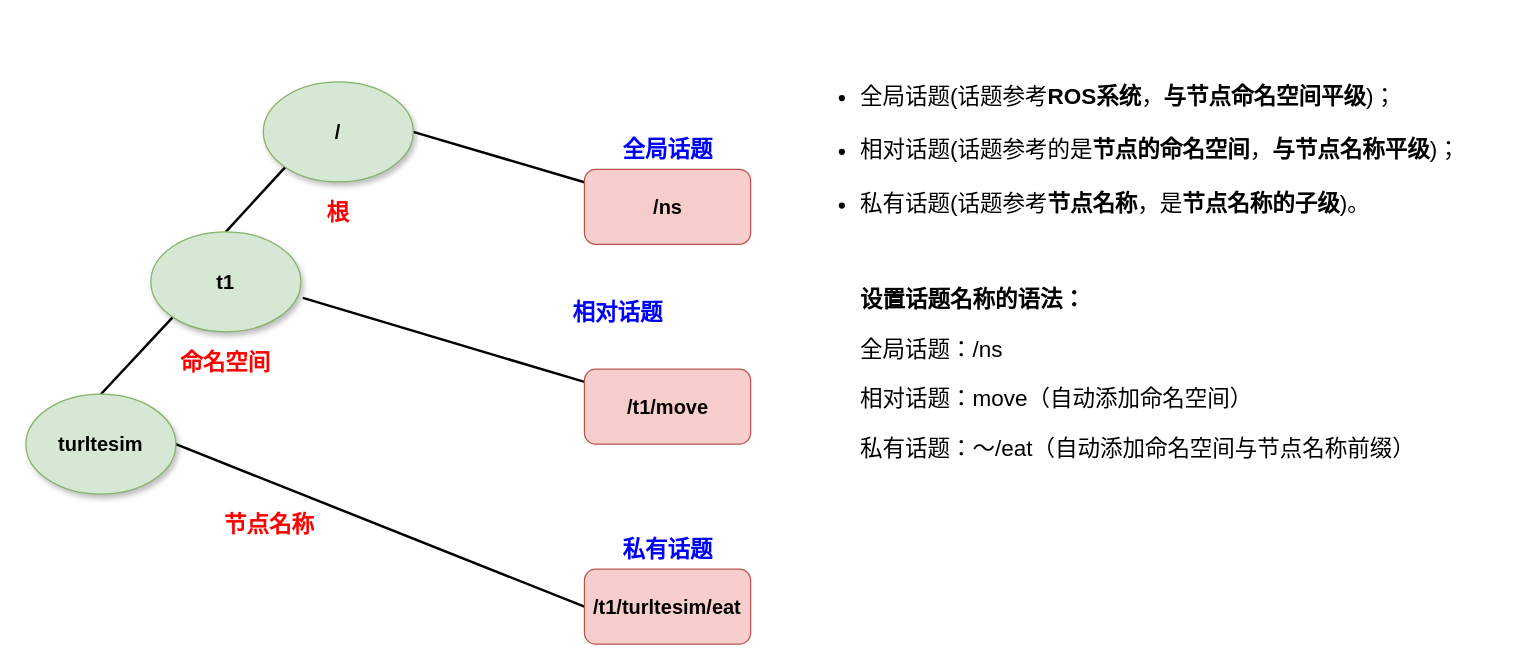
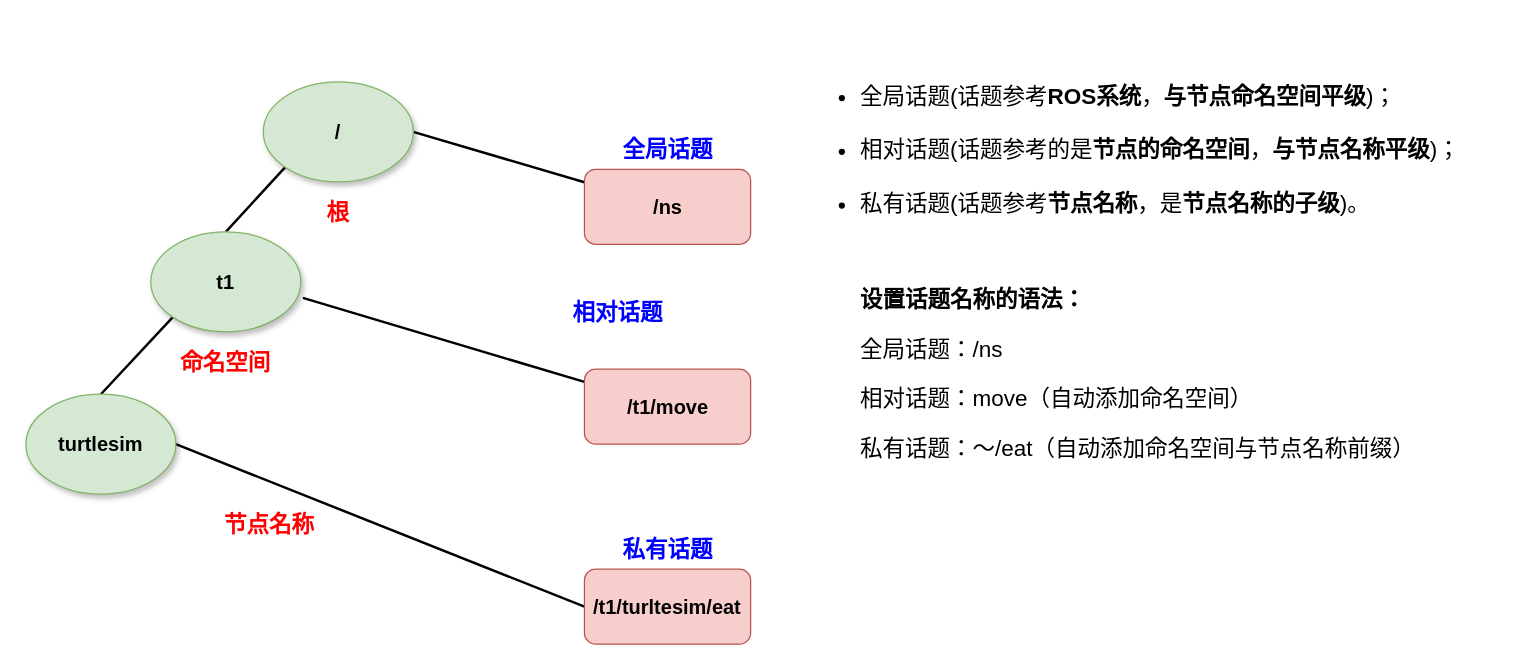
  <mxCell id="0" />
  <mxCell id="1" parent="0" />
  <mxCell id="2" style="rounded=0;orthogonalLoop=1;jettySize=auto;html=1;entryX=0;entryY=1;entryDx=0;entryDy=0;strokeWidth=2;endArrow=none;endFill=0;exitX=0.5;exitY=0;exitDx=0;exitDy=0;" edge="1" parent="1" source="4" target="6"><mxGeometry relative="1" as="geometry" /></mxCell>
  <mxCell id="3" style="rounded=0;orthogonalLoop=1;jettySize=auto;html=1;exitX=1;exitY=0.5;exitDx=0;exitDy=0;entryX=0;entryY=0.5;entryDx=0;entryDy=0;strokeWidth=2;endArrow=none;endFill=0;" edge="1" parent="1" source="4" target="23"><mxGeometry relative="1" as="geometry" /></mxCell>
  <mxCell id="4" value="" style="ellipse;whiteSpace=wrap;html=1;fillColor=#d5e8d4;strokeColor=#82b366;shadow=1;" vertex="1" parent="1"><mxGeometry x="20" y="315" width="120" height="80" as="geometry" /></mxCell>
  <mxCell id="5" style="rounded=0;orthogonalLoop=1;jettySize=auto;html=1;exitX=0.5;exitY=0;exitDx=0;exitDy=0;entryX=0;entryY=1;entryDx=0;entryDy=0;endArrow=none;endFill=0;strokeWidth=2;" edge="1" parent="1" source="6" target="8"><mxGeometry relative="1" as="geometry" /></mxCell>
  <mxCell id="6" value="" style="ellipse;whiteSpace=wrap;html=1;fillColor=#d5e8d4;strokeColor=#82b366;shadow=1;" vertex="1" parent="1"><mxGeometry x="120" y="185" width="120" height="80" as="geometry" /></mxCell>
  <mxCell id="7" style="rounded=0;orthogonalLoop=1;jettySize=auto;html=1;exitX=1;exitY=0.5;exitDx=0;exitDy=0;endArrow=none;endFill=0;strokeWidth=2;" edge="1" parent="1" source="8" target="16"><mxGeometry relative="1" as="geometry" /></mxCell>
  <mxCell id="8" value="" style="ellipse;whiteSpace=wrap;html=1;fillColor=#d5e8d4;strokeColor=#82b366;shadow=1;" vertex="1" parent="1"><mxGeometry x="210" y="65" width="120" height="80" as="geometry" /></mxCell>
  <mxCell id="9" value="&lt;b&gt;&lt;font color=&quot;#ff0000&quot; style=&quot;font-size: 18px;&quot;&gt;节点名称&lt;/font&gt;&lt;/b&gt;" style="text;html=1;strokeColor=none;fillColor=none;align=center;verticalAlign=middle;whiteSpace=wrap;rounded=0;" vertex="1" parent="1"><mxGeometry x="175" y="405" width="80" height="30" as="geometry" /></mxCell>
  <mxCell id="10" value="&lt;b&gt;&lt;font color=&quot;#ff0000&quot; style=&quot;font-size: 18px;&quot;&gt;命名空间&lt;/font&gt;&lt;/b&gt;" style="text;html=1;strokeColor=none;fillColor=none;align=center;verticalAlign=middle;whiteSpace=wrap;rounded=0;" vertex="1" parent="1"><mxGeometry x="140" y="275" width="80" height="30" as="geometry" /></mxCell>
  <mxCell id="11" value="&lt;b&gt;&lt;font color=&quot;#ff0000&quot; style=&quot;font-size: 18px;&quot;&gt;根&lt;/font&gt;&lt;/b&gt;" style="text;html=1;strokeColor=none;fillColor=none;align=center;verticalAlign=middle;whiteSpace=wrap;rounded=0;" vertex="1" parent="1"><mxGeometry x="230" y="155" width="80" height="30" as="geometry" /></mxCell>
- <mxCell id="12" value="&lt;b&gt;&lt;font style=&quot;font-size: 16px;&quot;&gt;turltesim&lt;/font&gt;&lt;/b&gt;" style="text;html=1;strokeColor=none;fillColor=none;align=center;verticalAlign=middle;whiteSpace=wrap;rounded=0;" vertex="1" parent="1"><mxGeometry x="50" y="340" width="60" height="30" as="geometry" /></mxCell>
+ <mxCell id="12" value="&lt;b&gt;&lt;font style=&quot;font-size: 16px;&quot;&gt;turtlesim&lt;/font&gt;&lt;/b&gt;" style="text;html=1;strokeColor=none;fillColor=none;align=center;verticalAlign=middle;whiteSpace=wrap;rounded=0;" vertex="1" parent="1"><mxGeometry x="50" y="340" width="60" height="30" as="geometry" /></mxCell>
  <mxCell id="13" value="&lt;b&gt;&lt;font style=&quot;font-size: 16px;&quot;&gt;t1&lt;/font&gt;&lt;/b&gt;" style="text;html=1;strokeColor=none;fillColor=none;align=center;verticalAlign=middle;whiteSpace=wrap;rounded=0;" vertex="1" parent="1"><mxGeometry x="150" y="210" width="60" height="30" as="geometry" /></mxCell>
  <mxCell id="14" value="&lt;b&gt;&lt;font style=&quot;font-size: 16px;&quot;&gt;/&lt;/font&gt;&lt;/b&gt;" style="text;html=1;strokeColor=none;fillColor=none;align=center;verticalAlign=middle;whiteSpace=wrap;rounded=0;" vertex="1" parent="1"><mxGeometry x="240" y="90" width="60" height="30" as="geometry" /></mxCell>
  <mxCell id="15" value="&lt;ul style=&quot;font-size: 18px;&quot;&gt;&lt;br&gt;&lt;li&gt;全局话题(话题参考&lt;strong&gt;ROS系统&lt;/strong&gt;，&lt;strong&gt;与节点命名空间平级&lt;/strong&gt;)；&lt;/li&gt;&lt;br&gt;&lt;li&gt;相对话题(话题参考的是&lt;strong&gt;节点的命名空间&lt;/strong&gt;，&lt;strong&gt;与节点名称平级&lt;/strong&gt;)；&lt;/li&gt;&lt;br&gt;&lt;li&gt;私有话题(话题参考&lt;strong&gt;节点名称&lt;/strong&gt;，是&lt;strong&gt;节点名称的子级&lt;/strong&gt;)。&lt;/li&gt;&lt;br&gt;&lt;/ul&gt;" style="text;whiteSpace=wrap;html=1;" vertex="1" parent="1"><mxGeometry x="646" y="20" width="560" height="190" as="geometry" /></mxCell>
  <mxCell id="16" value="" style="rounded=1;whiteSpace=wrap;html=1;fillColor=#f8cecc;strokeColor=#b85450;" vertex="1" parent="1"><mxGeometry x="467" y="135" width="133" height="60" as="geometry" /></mxCell>
  <mxCell id="17" value="&lt;b&gt;&lt;font color=&quot;#0000ff&quot; style=&quot;font-size: 18px;&quot;&gt;全局话题&lt;/font&gt;&lt;/b&gt;" style="text;html=1;strokeColor=none;fillColor=none;align=center;verticalAlign=middle;whiteSpace=wrap;rounded=0;" vertex="1" parent="1"><mxGeometry x="493.5" y="105" width="80" height="30" as="geometry" /></mxCell>
  <mxCell id="18" value="&lt;b&gt;&lt;font style=&quot;font-size: 16px;&quot;&gt;/ns&lt;/font&gt;&lt;/b&gt;" style="text;html=1;strokeColor=none;fillColor=none;align=center;verticalAlign=middle;whiteSpace=wrap;rounded=0;" vertex="1" parent="1"><mxGeometry x="503.5" y="150" width="60" height="30" as="geometry" /></mxCell>
  <mxCell id="19" style="rounded=0;orthogonalLoop=1;jettySize=auto;html=1;entryX=1.014;entryY=0.661;entryDx=0;entryDy=0;entryPerimeter=0;strokeWidth=2;endArrow=none;endFill=0;" edge="1" parent="1" source="20" target="6"><mxGeometry relative="1" as="geometry" /></mxCell>
  <mxCell id="20" value="" style="rounded=1;whiteSpace=wrap;html=1;fillColor=#f8cecc;strokeColor=#b85450;" vertex="1" parent="1"><mxGeometry x="467" y="295" width="133" height="60" as="geometry" /></mxCell>
  <mxCell id="21" value="&lt;b&gt;&lt;font color=&quot;#0000ff&quot; style=&quot;font-size: 18px;&quot;&gt;相对话题&lt;/font&gt;&lt;/b&gt;" style="text;html=1;strokeColor=none;fillColor=none;align=center;verticalAlign=middle;whiteSpace=wrap;rounded=0;" vertex="1" parent="1"><mxGeometry x="453.5" y="235" width="80" height="30" as="geometry" /></mxCell>
  <mxCell id="22" value="&lt;b&gt;&lt;font style=&quot;font-size: 16px;&quot;&gt;/t1/move&lt;/font&gt;&lt;/b&gt;" style="text;html=1;strokeColor=none;fillColor=none;align=center;verticalAlign=middle;whiteSpace=wrap;rounded=0;" vertex="1" parent="1"><mxGeometry x="503.5" y="310" width="60" height="30" as="geometry" /></mxCell>
  <mxCell id="23" value="" style="rounded=1;whiteSpace=wrap;html=1;fillColor=#f8cecc;strokeColor=#b85450;" vertex="1" parent="1"><mxGeometry x="467" y="455" width="133" height="60" as="geometry" /></mxCell>
  <mxCell id="24" value="&lt;b&gt;&lt;font color=&quot;#0000ff&quot; style=&quot;font-size: 18px;&quot;&gt;私有话题&lt;/font&gt;&lt;/b&gt;" style="text;html=1;strokeColor=none;fillColor=none;align=center;verticalAlign=middle;whiteSpace=wrap;rounded=0;" vertex="1" parent="1"><mxGeometry x="493.5" y="425" width="80" height="30" as="geometry" /></mxCell>
  <mxCell id="25" value="&lt;b&gt;&lt;font style=&quot;font-size: 16px;&quot;&gt;/t1/turltesim/eat&lt;/font&gt;&lt;/b&gt;" style="text;html=1;strokeColor=none;fillColor=none;align=center;verticalAlign=middle;whiteSpace=wrap;rounded=0;" vertex="1" parent="1"><mxGeometry x="462" y="470" width="143" height="30" as="geometry" /></mxCell>
  <mxCell id="26" value="&lt;ul style=&quot;font-size: 18px;&quot;&gt;&lt;b&gt;设置话题名称的语法：&lt;/b&gt;&lt;/ul&gt;&lt;ul style=&quot;font-size: 18px;&quot;&gt;全局话题：/ns&lt;/ul&gt;&lt;ul style=&quot;font-size: 18px;&quot;&gt;相对话题：move（自动添加命名空间）&lt;/ul&gt;&lt;ul style=&quot;font-size: 18px;&quot;&gt;私有话题：～/eat（自动添加命名空间与节点名称前缀）&lt;/ul&gt;" style="text;whiteSpace=wrap;html=1;align=left;" vertex="1" parent="1"><mxGeometry x="646" y="205" width="560" height="190" as="geometry" /></mxCell>
